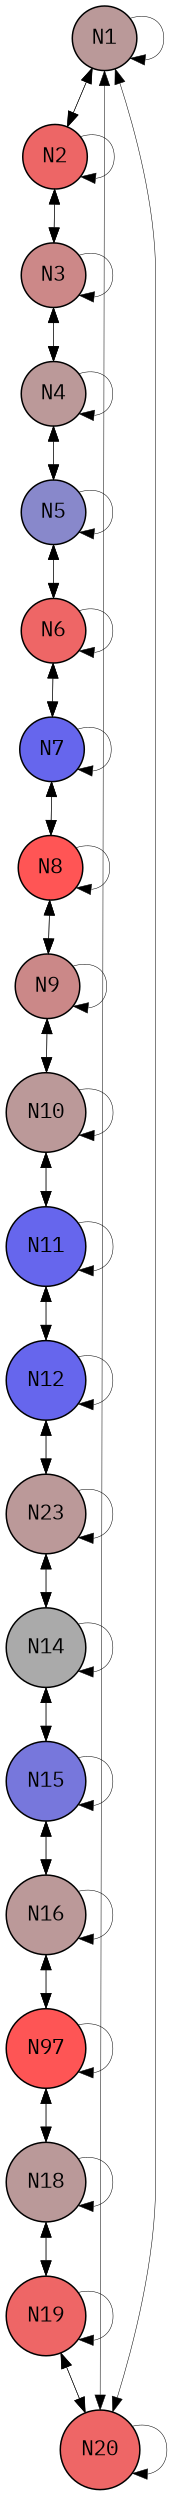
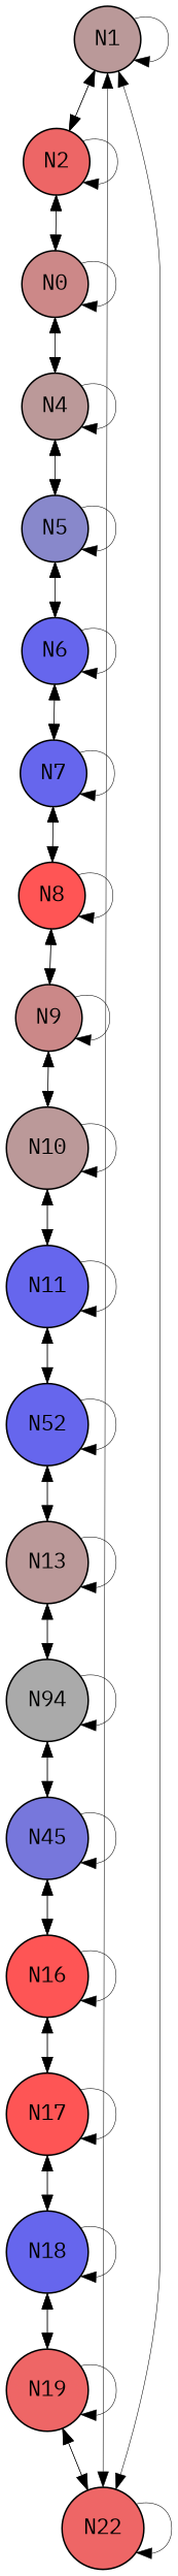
  strict digraph {
    concentrate=true
    fontname="IBM Plex Mono"
    node [fillcolor="#BB9999" fontname="IBM Plex Mono" fontsize=14 shape=circle style=filled]
    edge [fontname="IBM Plex Mono" penwidth=0.3333333333333333 dir=both]
    N1 [fillcolor="#BA9999"]
    N2 [fillcolor="#ED6666"]
-   N3 [fillcolor="#CC8888"]
+   N3 [fillcolor="#CC8888" label=N0]
    N4
    N5 [fillcolor="#8888CB"]
-   N6 [fillcolor="#EE6666"]
+   N6 [fillcolor="#6666ED"]
    N7 [fillcolor="#6666ED"]
    N8 [fillcolor="#FF5555"]
    N9 [fillcolor="#CB8888"]
    N10
    N11 [fillcolor="#6666ED"]
-   N12 [fillcolor="#6666ED"]
-   N13 [label=N23]
-   N14 [fillcolor="#AAAAAA"]
-   N15 [fillcolor="#7777DC"]
-   N16
-   N17 [fillcolor="#FE5555" label=N97]
-   N18 [fillcolor="#BA9999"]
+   N12 [fillcolor="#6666ED" label=N52]
+   N13
+   N14 [fillcolor="#AAAAAA" label=N94]
+   N15 [fillcolor="#7777DC" label=N45]
+   N16 [fillcolor="#FE5555"]
+   N17 [fillcolor="#FE5555"]
+   N18 [fillcolor="#6666ED"]
    N19 [fillcolor="#EE6666"]
-   N20 [fillcolor="#EE6666"]
+   N20 [fillcolor="#EE6666" label=N22]
    subgraph sub_1 {
      N1
    }
    subgraph sub_2 {
      N2
    }
    subgraph sub_3 {
      N3
    }
    subgraph sub_4 {
      N4
    }
    subgraph sub_5 {
      N5
    }
    subgraph sub_6 {
      N6
    }
    subgraph sub_7 {
      N7
    }
    subgraph sub_8 {
      N8
    }
    subgraph sub_9 {
      N9
    }
    subgraph sub_10 {
      N10
    }
    subgraph sub_11 {
      N11
    }
    subgraph sub_12 {
      N12
    }
    subgraph sub_13 {
      N13
    }
    subgraph sub_14 {
      N14
    }
    subgraph sub_15 {
      N15
    }
    subgraph sub_16 {
      N16
    }
    subgraph sub_17 {
      N17
    }
    subgraph sub_18 {
      N18
    }
    subgraph sub_19 {
      N19
    }
    subgraph sub_20 {
      N20
    }
    N1 -> N1 [dir=""]
    N1 -> N2
    N1 -> N20
    N2 -> N1
    N2 -> N2 [dir=""]
    N2 -> N3
    N3 -> N2
    N3 -> N3 [dir=""]
    N3 -> N4
    N4 -> N3
    N4 -> N4 [dir=""]
    N4 -> N5
    N5 -> N4
    N5 -> N5 [dir=""]
    N5 -> N6
    N6 -> N5
    N6 -> N6 [dir=""]
    N6 -> N7
    N7 -> N6
    N7 -> N7 [dir=""]
    N7 -> N8
    N8 -> N7
    N8 -> N8 [dir=""]
    N8 -> N9
    N9 -> N8
    N9 -> N9 [dir=""]
    N9 -> N10
    N10 -> N9
    N10 -> N10 [dir=""]
    N10 -> N11
    N11 -> N10
    N11 -> N11 [dir=""]
    N11 -> N12
    N12 -> N11
    N12 -> N12 [dir=""]
    N12 -> N13
    N13 -> N12
    N13 -> N13 [dir=""]
    N13 -> N14
    N14 -> N13
    N14 -> N14 [dir=""]
    N14 -> N15
    N15 -> N14
    N15 -> N15 [dir=""]
    N15 -> N16
    N16 -> N15
    N16 -> N16 [dir=""]
    N16 -> N17
    N17 -> N16
    N17 -> N17 [dir=""]
    N17 -> N18
    N18 -> N17
    N18 -> N18 [dir=""]
    N18 -> N19
    N19 -> N18
    N19 -> N19 [dir=""]
    N19 -> N20
    N20 -> N1
    N20 -> N19
    N20 -> N20 [dir=""]
  }
